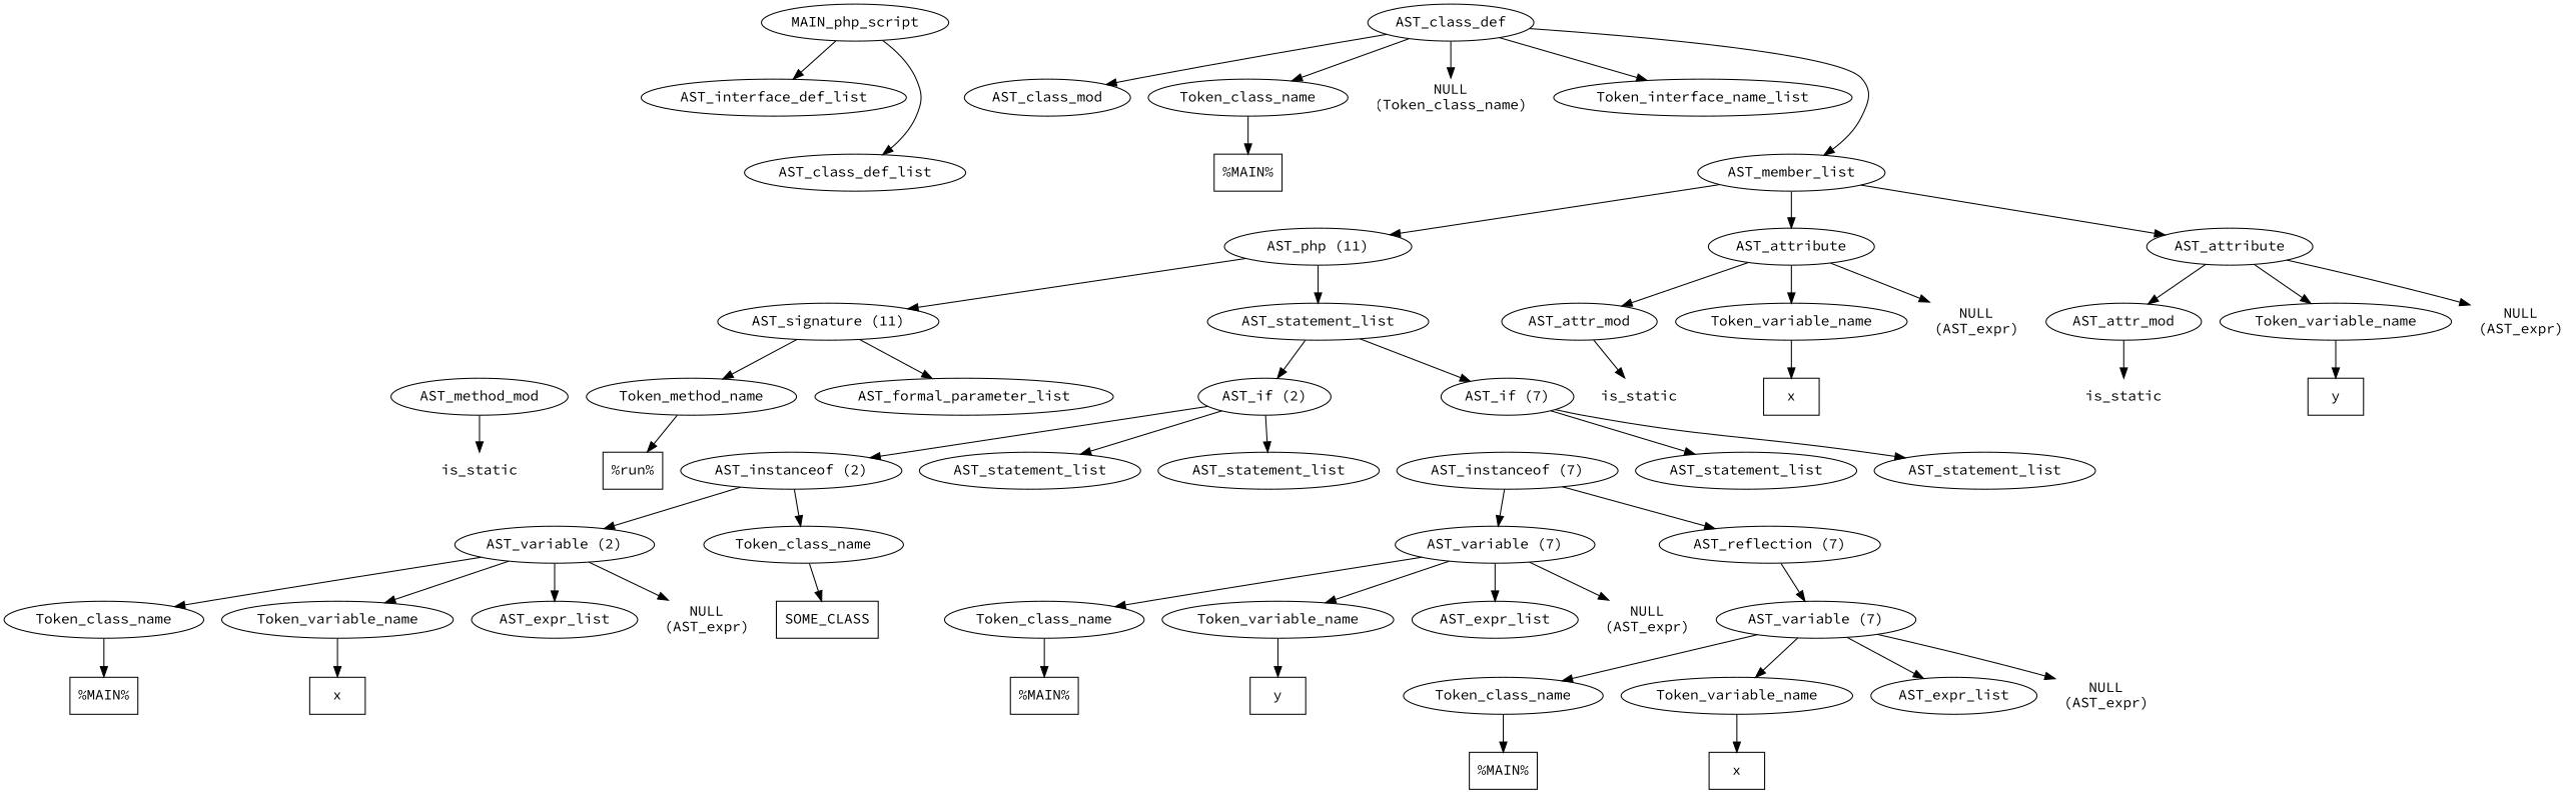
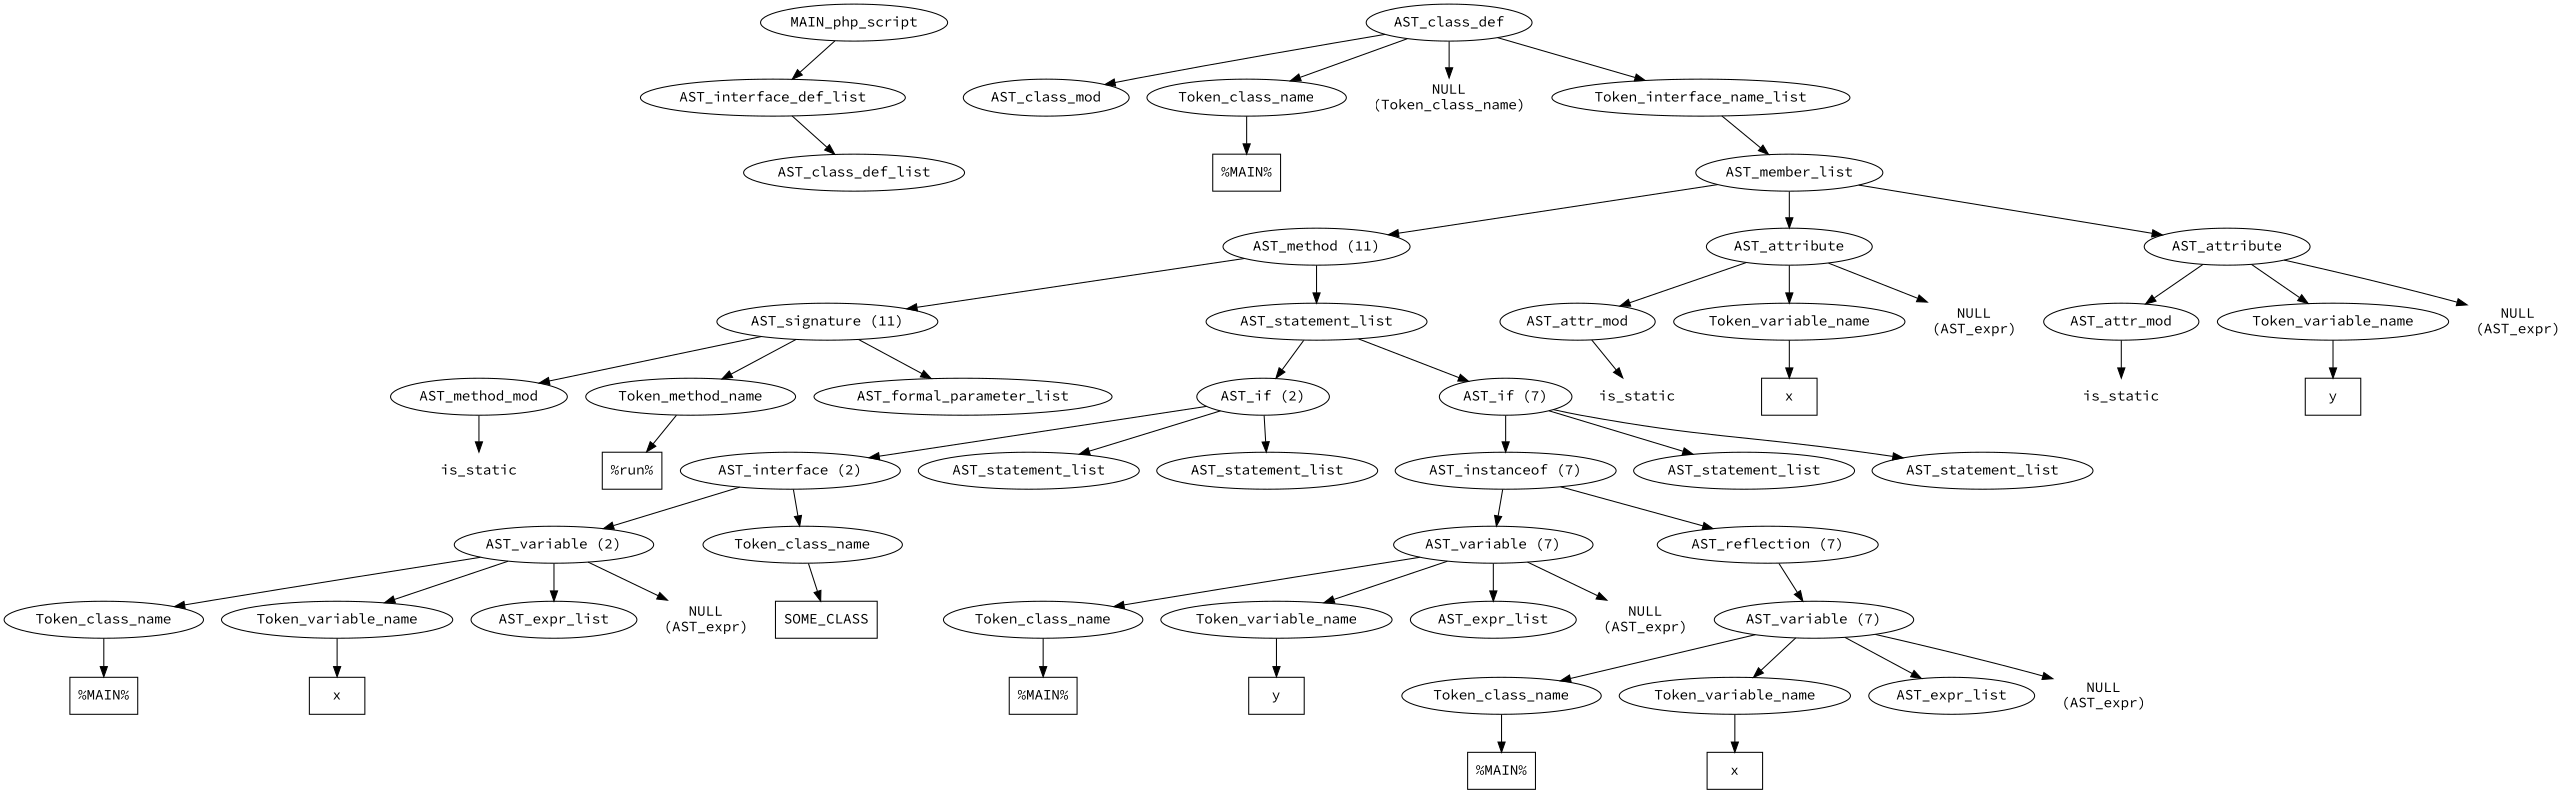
  digraph {
    fontname="Source Code Pro"
    node [fontname="Source Code Pro"]
    edge [fontname="Source Code Pro"]
    n1 [label=MAIN_php_script]
    n2 [label=AST_interface_def_list]
    n3 [label=AST_class_def_list]
    n4 [label=AST_class_def]
    n5 [label=AST_class_mod]
    n6 [label=Token_class_name]
    n7 [label="NULL\n(Token_class_name)" shape=plaintext]
    n8 [label=Token_interface_name_list]
    n9 [label=AST_member_list]
    n10 [label="%MAIN%" shape=box]
-   n11 [label="AST_php (11)"]
+   n11 [label="AST_method (11)"]
    n12 [label=AST_attribute]
    n13 [label=AST_attribute]
    n14 [label="AST_signature (11)"]
    n15 [label=AST_statement_list]
    n16 [label=AST_attr_mod]
    n17 [label=Token_variable_name]
    n18 [label="NULL\n(AST_expr)" shape=plaintext]
    n19 [label=AST_attr_mod]
    n20 [label=Token_variable_name]
    n21 [label="NULL\n(AST_expr)" shape=plaintext]
    n22 [label=AST_method_mod]
    n23 [label=Token_method_name]
    n24 [label=AST_formal_parameter_list]
    n25 [label="AST_if (2)"]
    n26 [label="AST_if (7)"]
    n27 [label=is_static shape=plaintext]
    n28 [label="%run%" shape=box]
-   n29 [label="AST_instanceof (2)"]
+   n29 [label="AST_interface (2)"]
    n30 [label=AST_statement_list]
    n31 [label=AST_statement_list]
    n32 [label="AST_instanceof (7)"]
    n33 [label=AST_statement_list]
    n34 [label=AST_statement_list]
    n35 [label="AST_variable (2)"]
    n36 [label=Token_class_name]
    n37 [label=Token_class_name]
    n38 [label=Token_variable_name]
    n39 [label=AST_expr_list]
    n40 [label="NULL\n(AST_expr)" shape=plaintext]
    n41 [label=SOME_CLASS shape=box]
    n42 [label="%MAIN%" shape=box]
    n43 [label=x shape=box]
    n44 [label="AST_variable (7)"]
    n45 [label="AST_reflection (7)"]
    n46 [label=Token_class_name]
    n47 [label=Token_variable_name]
    n48 [label=AST_expr_list]
    n49 [label="NULL\n(AST_expr)" shape=plaintext]
    n50 [label="AST_variable (7)"]
    n51 [label="%MAIN%" shape=box]
    n52 [label=y shape=box]
    n53 [label=Token_class_name]
    n54 [label=Token_variable_name]
    n55 [label=AST_expr_list]
    n56 [label="NULL\n(AST_expr)" shape=plaintext]
    n57 [label="%MAIN%" shape=box]
    n58 [label=x shape=box]
    n59 [label=is_static shape=plaintext]
    n60 [label=x shape=box]
    n61 [label=is_static shape=plaintext]
    n62 [label=y shape=box]
    n1 -> n2
-   n1 -> n3
+   n2 -> n3
    n4 -> n5
    n4 -> n6
    n4 -> n7
    n4 -> n8
-   n4 -> n9
+   n8 -> n9
    n6 -> n10
    n9 -> n11
    n9 -> n12
    n9 -> n13
    n11 -> n14
    n11 -> n15
    n12 -> n16
    n12 -> n17
    n12 -> n18
    n13 -> n19
    n13 -> n20
    n13 -> n21
+   n14 -> n22
    n14 -> n23
    n14 -> n24
    n15 -> n25
    n15 -> n26
    n16 -> n59
    n17 -> n60
    n19 -> n61
    n20 -> n62
    n22 -> n27
    n23 -> n28
    n25 -> n29
    n25 -> n30
    n25 -> n31
+   n26 -> n32
    n26 -> n33
    n26 -> n34
    n29 -> n35
    n29 -> n36
    n32 -> n44
    n32 -> n45
    n35 -> n37
    n35 -> n38
    n35 -> n39
    n35 -> n40
    n36 -> n41
    n37 -> n42
    n38 -> n43
    n44 -> n46
    n44 -> n47
    n44 -> n48
    n44 -> n49
    n45 -> n50
    n46 -> n51
    n47 -> n52
    n50 -> n53
    n50 -> n54
    n50 -> n55
    n50 -> n56
    n53 -> n57
    n54 -> n58
  }
